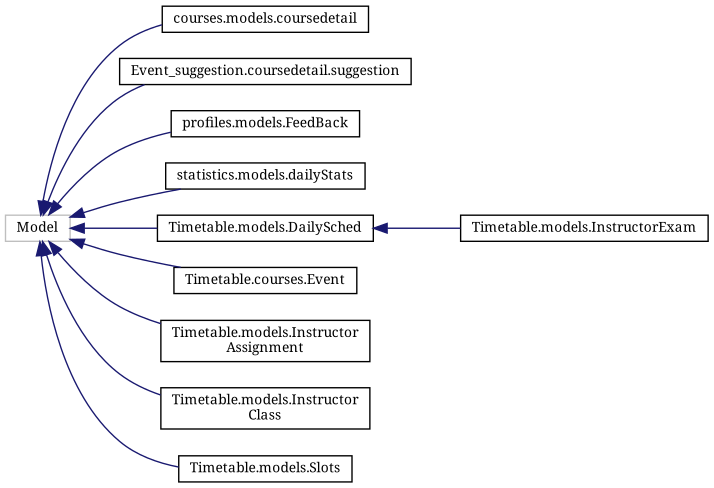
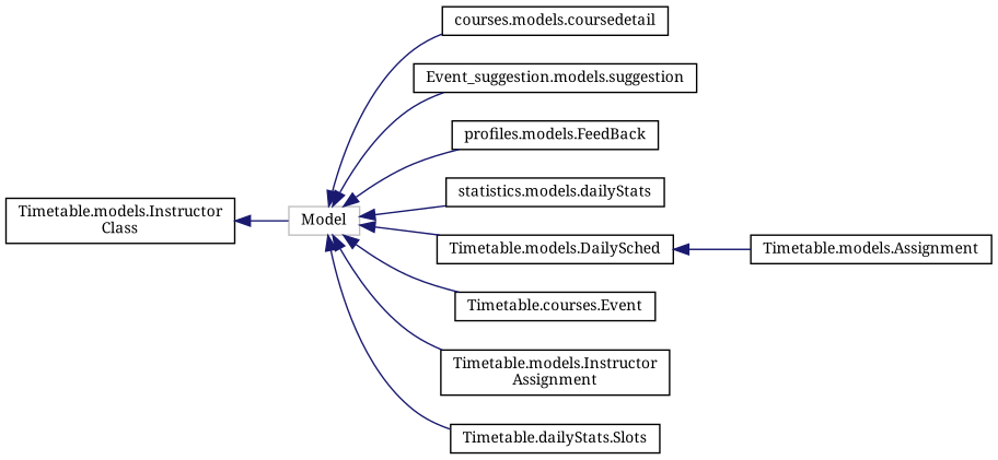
  digraph {
    fontname="Noto Serif"
    rankdir=LR
    node [color=black fillcolor=white fontname="Noto Serif" fontsize=10 shape=record style=filled]
    edge [color=midnightblue dir=back fontname="Noto Serif" fontsize=10 labelfontname=Helvetica labelfontsize=10 style=solid]
    n1 [color=grey75 height=0.2 label=Model width=0.4]
    n2 [height=0.2 label="courses.models.coursedetail" width=0.4]
-   n3 [height=0.2 label="Event_suggestion.coursedetail.suggestion" width=0.4]
+   n3 [height=0.2 label="Event_suggestion.models.suggestion" width=0.4]
    n4 [height=0.2 label="profiles.models.FeedBack" width=0.4]
    n5 [height=0.2 label="statistics.models.dailyStats" width=0.4]
    n6 [height=0.2 label="Timetable.models.DailySched" width=0.4]
    n7 [height=0.2 label="Timetable.courses.Event" width=0.4]
    n8 [height=0.2 label="Timetable.models.Instructor\lAssignment" width=0.4]
    n9 [height=0.2 label="Timetable.models.Instructor\lClass" width=0.4]
-   n10 [height=0.2 label="Timetable.models.Slots" width=0.4]
-   n11 [height=0.2 label="Timetable.models.InstructorExam" width=0.4]
+   n10 [height=0.2 label="Timetable.dailyStats.Slots" width=0.4]
+   n11 [height=0.2 label="Timetable.models.Assignment" width=0.4]
    n1 -> n2
    n1 -> n3
    n1 -> n4
    n1 -> n5
    n1 -> n6
    n1 -> n7
    n1 -> n8
-   n1 -> n9
+   n9 -> n1
    n1 -> n10
    n6 -> n11
  }
